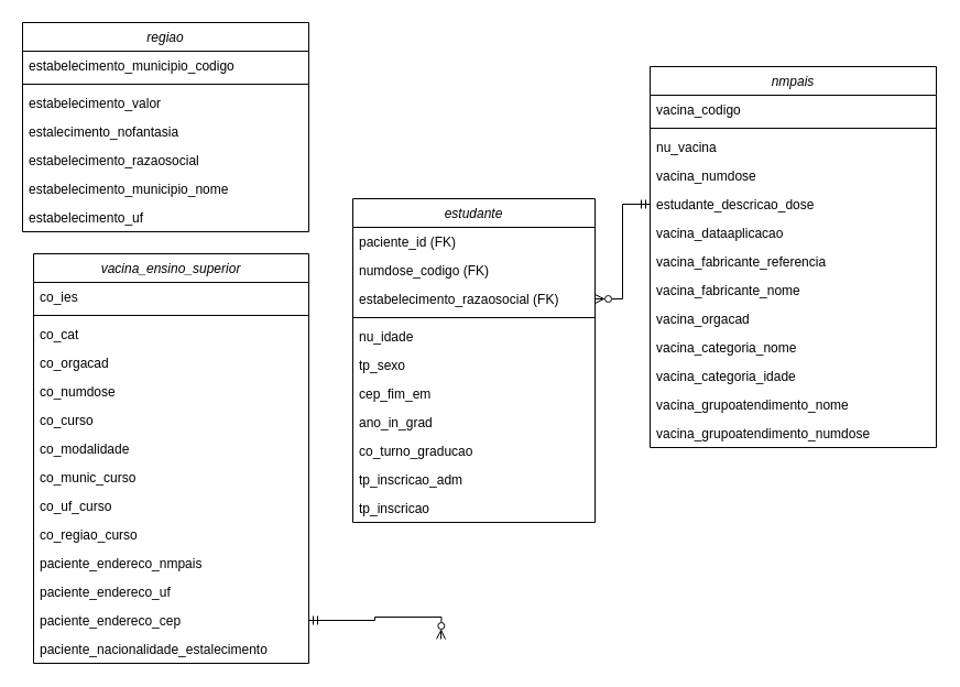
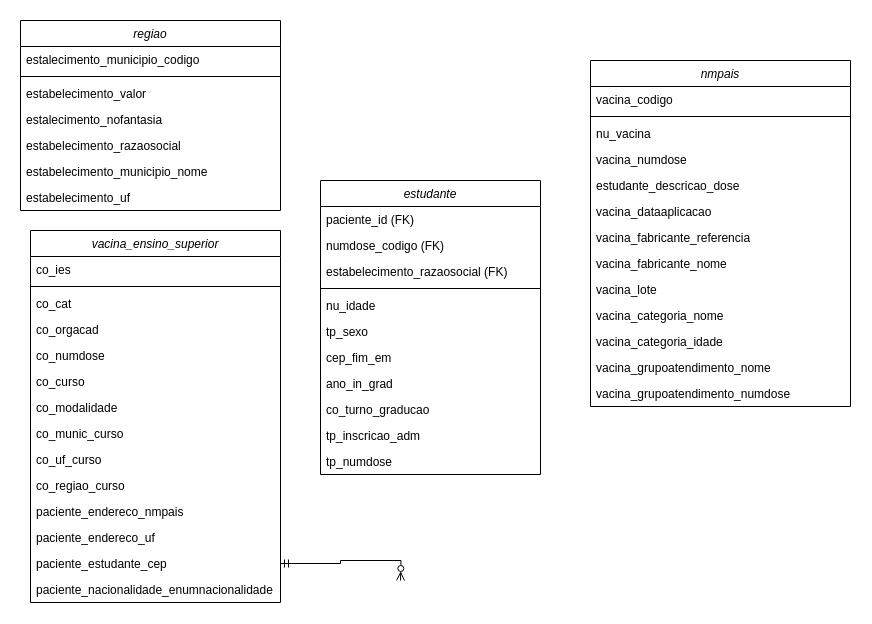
  <mxCell id="0" />
  <mxCell id="1" parent="0" />
  <mxCell id="2" value="vacina_ensino_superior" style="swimlane;fontStyle=2;align=center;verticalAlign=top;childLayout=stackLayout;horizontal=1;startSize=26;horizontalStack=0;resizeParent=1;resizeLast=0;collapsible=1;marginBottom=0;rounded=0;shadow=0;strokeWidth=1;" parent="1" vertex="1"><mxGeometry x="30" y="230" width="250" height="372" as="geometry"><mxRectangle x="90" y="290" width="160" height="26" as="alternateBounds" /></mxGeometry></mxCell>
  <mxCell id="3" value="co_ies" style="text;align=left;verticalAlign=top;spacingLeft=4;spacingRight=4;overflow=hidden;rotatable=0;points=[[0,0.5],[1,0.5]];portConstraint=eastwest;" parent="2" vertex="1"><mxGeometry y="26" width="250" height="26" as="geometry" /></mxCell>
  <mxCell id="4" value="" style="line;html=1;strokeWidth=1;align=left;verticalAlign=middle;spacingTop=-1;spacingLeft=3;spacingRight=3;rotatable=0;labelPosition=right;points=[];portConstraint=eastwest;" parent="2" vertex="1"><mxGeometry y="52" width="250" height="8" as="geometry" /></mxCell>
  <mxCell id="5" value="co_cat" style="text;align=left;verticalAlign=top;spacingLeft=4;spacingRight=4;overflow=hidden;rotatable=0;points=[[0,0.5],[1,0.5]];portConstraint=eastwest;" parent="2" vertex="1"><mxGeometry y="60" width="250" height="26" as="geometry" /></mxCell>
  <mxCell id="6" value="co_orgacad" style="text;align=left;verticalAlign=top;spacingLeft=4;spacingRight=4;overflow=hidden;rotatable=0;points=[[0,0.5],[1,0.5]];portConstraint=eastwest;rounded=0;shadow=0;html=0;" parent="2" vertex="1"><mxGeometry y="86" width="250" height="26" as="geometry" /></mxCell>
  <mxCell id="7" value="co_numdose" style="text;align=left;verticalAlign=top;spacingLeft=4;spacingRight=4;overflow=hidden;rotatable=0;points=[[0,0.5],[1,0.5]];portConstraint=eastwest;" parent="2" vertex="1"><mxGeometry y="112" width="250" height="26" as="geometry" /></mxCell>
  <mxCell id="8" value="co_curso" style="text;align=left;verticalAlign=top;spacingLeft=4;spacingRight=4;overflow=hidden;rotatable=0;points=[[0,0.5],[1,0.5]];portConstraint=eastwest;" parent="2" vertex="1"><mxGeometry y="138" width="250" height="26" as="geometry" /></mxCell>
  <mxCell id="9" value="co_modalidade" style="text;align=left;verticalAlign=top;spacingLeft=4;spacingRight=4;overflow=hidden;rotatable=0;points=[[0,0.5],[1,0.5]];portConstraint=eastwest;" parent="2" vertex="1"><mxGeometry y="164" width="250" height="26" as="geometry" /></mxCell>
  <mxCell id="10" value="co_munic_curso" style="text;align=left;verticalAlign=top;spacingLeft=4;spacingRight=4;overflow=hidden;rotatable=0;points=[[0,0.5],[1,0.5]];portConstraint=eastwest;" parent="2" vertex="1"><mxGeometry y="190" width="250" height="26" as="geometry" /></mxCell>
  <mxCell id="11" value="co_uf_curso" style="text;align=left;verticalAlign=top;spacingLeft=4;spacingRight=4;overflow=hidden;rotatable=0;points=[[0,0.5],[1,0.5]];portConstraint=eastwest;" parent="2" vertex="1"><mxGeometry y="216" width="250" height="26" as="geometry" /></mxCell>
  <mxCell id="12" value="co_regiao_curso" style="text;align=left;verticalAlign=top;spacingLeft=4;spacingRight=4;overflow=hidden;rotatable=0;points=[[0,0.5],[1,0.5]];portConstraint=eastwest;" parent="2" vertex="1"><mxGeometry y="242" width="250" height="26" as="geometry" /></mxCell>
  <mxCell id="13" value="paciente_endereco_nmpais" style="text;align=left;verticalAlign=top;spacingLeft=4;spacingRight=4;overflow=hidden;rotatable=0;points=[[0,0.5],[1,0.5]];portConstraint=eastwest;" parent="2" vertex="1"><mxGeometry y="268" width="250" height="26" as="geometry" /></mxCell>
  <mxCell id="14" value="paciente_endereco_uf" style="text;align=left;verticalAlign=top;spacingLeft=4;spacingRight=4;overflow=hidden;rotatable=0;points=[[0,0.5],[1,0.5]];portConstraint=eastwest;" parent="2" vertex="1"><mxGeometry y="294" width="250" height="26" as="geometry" /></mxCell>
- <mxCell id="15" value="paciente_endereco_cep" style="text;align=left;verticalAlign=top;spacingLeft=4;spacingRight=4;overflow=hidden;rotatable=0;points=[[0,0.5],[1,0.5]];portConstraint=eastwest;" parent="2" vertex="1"><mxGeometry y="320" width="250" height="26" as="geometry" /></mxCell>
- <mxCell id="16" value="paciente_nacionalidade_estalecimento" style="text;align=left;verticalAlign=top;spacingLeft=4;spacingRight=4;overflow=hidden;rotatable=0;points=[[0,0.5],[1,0.5]];portConstraint=eastwest;" parent="2" vertex="1"><mxGeometry y="346" width="250" height="26" as="geometry" /></mxCell>
+ <mxCell id="15" value="paciente_estudante_cep" style="text;align=left;verticalAlign=top;spacingLeft=4;spacingRight=4;overflow=hidden;rotatable=0;points=[[0,0.5],[1,0.5]];portConstraint=eastwest;" parent="2" vertex="1"><mxGeometry y="320" width="250" height="26" as="geometry" /></mxCell>
+ <mxCell id="16" value="paciente_nacionalidade_enumnacionalidade" style="text;align=left;verticalAlign=top;spacingLeft=4;spacingRight=4;overflow=hidden;rotatable=0;points=[[0,0.5],[1,0.5]];portConstraint=eastwest;" parent="2" vertex="1"><mxGeometry y="346" width="250" height="26" as="geometry" /></mxCell>
  <mxCell id="17" value="estudante" style="swimlane;fontStyle=2;align=center;verticalAlign=top;childLayout=stackLayout;horizontal=1;startSize=26;horizontalStack=0;resizeParent=1;resizeLast=0;collapsible=1;marginBottom=0;rounded=0;shadow=0;strokeWidth=1;" parent="1" vertex="1"><mxGeometry x="320" y="180" width="220" height="294" as="geometry"><mxRectangle x="550" y="140" width="160" height="26" as="alternateBounds" /></mxGeometry></mxCell>
  <mxCell id="18" value="paciente_id (FK)" style="text;align=left;verticalAlign=top;spacingLeft=4;spacingRight=4;overflow=hidden;rotatable=0;points=[[0,0.5],[1,0.5]];portConstraint=eastwest;" parent="17" vertex="1"><mxGeometry y="26" width="220" height="26" as="geometry" /></mxCell>
  <mxCell id="19" value="numdose_codigo (FK)" style="text;align=left;verticalAlign=top;spacingLeft=4;spacingRight=4;overflow=hidden;rotatable=0;points=[[0,0.5],[1,0.5]];portConstraint=eastwest;rounded=0;shadow=0;html=0;" parent="17" vertex="1"><mxGeometry y="52" width="220" height="26" as="geometry" /></mxCell>
  <mxCell id="20" value="estabelecimento_razaosocial (FK)" style="text;align=left;verticalAlign=top;spacingLeft=4;spacingRight=4;overflow=hidden;rotatable=0;points=[[0,0.5],[1,0.5]];portConstraint=eastwest;rounded=0;shadow=0;html=0;" parent="17" vertex="1"><mxGeometry y="78" width="220" height="26" as="geometry" /></mxCell>
  <mxCell id="21" value="" style="line;html=1;strokeWidth=1;align=left;verticalAlign=middle;spacingTop=-1;spacingLeft=3;spacingRight=3;rotatable=0;labelPosition=right;points=[];portConstraint=eastwest;" parent="17" vertex="1"><mxGeometry y="104" width="220" height="8" as="geometry" /></mxCell>
  <mxCell id="22" value="nu_idade" style="text;align=left;verticalAlign=top;spacingLeft=4;spacingRight=4;overflow=hidden;rotatable=0;points=[[0,0.5],[1,0.5]];portConstraint=eastwest;" parent="17" vertex="1"><mxGeometry y="112" width="220" height="26" as="geometry" /></mxCell>
  <mxCell id="23" value="tp_sexo" style="text;align=left;verticalAlign=top;spacingLeft=4;spacingRight=4;overflow=hidden;rotatable=0;points=[[0,0.5],[1,0.5]];portConstraint=eastwest;" parent="17" vertex="1"><mxGeometry y="138" width="220" height="26" as="geometry" /></mxCell>
  <mxCell id="24" value="cep_fim_em" style="text;align=left;verticalAlign=top;spacingLeft=4;spacingRight=4;overflow=hidden;rotatable=0;points=[[0,0.5],[1,0.5]];portConstraint=eastwest;" parent="17" vertex="1"><mxGeometry y="164" width="220" height="26" as="geometry" /></mxCell>
  <mxCell id="25" value="ano_in_grad" style="text;align=left;verticalAlign=top;spacingLeft=4;spacingRight=4;overflow=hidden;rotatable=0;points=[[0,0.5],[1,0.5]];portConstraint=eastwest;" vertex="1" parent="17"><mxGeometry y="190" width="220" height="26" as="geometry" /></mxCell>
  <mxCell id="26" value="co_turno_graducao" style="text;align=left;verticalAlign=top;spacingLeft=4;spacingRight=4;overflow=hidden;rotatable=0;points=[[0,0.5],[1,0.5]];portConstraint=eastwest;" vertex="1" parent="17"><mxGeometry y="216" width="220" height="26" as="geometry" /></mxCell>
  <mxCell id="27" value="tp_inscricao_adm" style="text;align=left;verticalAlign=top;spacingLeft=4;spacingRight=4;overflow=hidden;rotatable=0;points=[[0,0.5],[1,0.5]];portConstraint=eastwest;" vertex="1" parent="17"><mxGeometry y="242" width="220" height="26" as="geometry" /></mxCell>
- <mxCell id="28" value="tp_inscricao" style="text;align=left;verticalAlign=top;spacingLeft=4;spacingRight=4;overflow=hidden;rotatable=0;points=[[0,0.5],[1,0.5]];portConstraint=eastwest;" vertex="1" parent="17"><mxGeometry y="268" width="220" height="26" as="geometry" /></mxCell>
+ <mxCell id="28" value="tp_numdose" style="text;align=left;verticalAlign=top;spacingLeft=4;spacingRight=4;overflow=hidden;rotatable=0;points=[[0,0.5],[1,0.5]];portConstraint=eastwest;" vertex="1" parent="17"><mxGeometry y="268" width="220" height="26" as="geometry" /></mxCell>
  <mxCell id="29" value="regiao" style="swimlane;fontStyle=2;align=center;verticalAlign=top;childLayout=stackLayout;horizontal=1;startSize=26;horizontalStack=0;resizeParent=1;resizeLast=0;collapsible=1;marginBottom=0;rounded=0;shadow=0;strokeWidth=1;" parent="1" vertex="1"><mxGeometry x="20" y="20" width="260" height="190" as="geometry"><mxRectangle x="550" y="140" width="160" height="26" as="alternateBounds" /></mxGeometry></mxCell>
- <mxCell id="30" value="estabelecimento_municipio_codigo" style="text;align=left;verticalAlign=top;spacingLeft=4;spacingRight=4;overflow=hidden;rotatable=0;points=[[0,0.5],[1,0.5]];portConstraint=eastwest;" parent="29" vertex="1"><mxGeometry y="26" width="260" height="26" as="geometry" /></mxCell>
+ <mxCell id="30" value="estalecimento_municipio_codigo" style="text;align=left;verticalAlign=top;spacingLeft=4;spacingRight=4;overflow=hidden;rotatable=0;points=[[0,0.5],[1,0.5]];portConstraint=eastwest;" parent="29" vertex="1"><mxGeometry y="26" width="260" height="26" as="geometry" /></mxCell>
  <mxCell id="31" value="" style="line;html=1;strokeWidth=1;align=left;verticalAlign=middle;spacingTop=-1;spacingLeft=3;spacingRight=3;rotatable=0;labelPosition=right;points=[];portConstraint=eastwest;" parent="29" vertex="1"><mxGeometry y="52" width="260" height="8" as="geometry" /></mxCell>
  <mxCell id="32" value="estabelecimento_valor" style="text;align=left;verticalAlign=top;spacingLeft=4;spacingRight=4;overflow=hidden;rotatable=0;points=[[0,0.5],[1,0.5]];portConstraint=eastwest;" parent="29" vertex="1"><mxGeometry y="60" width="260" height="26" as="geometry" /></mxCell>
  <mxCell id="33" value="estalecimento_nofantasia" style="text;align=left;verticalAlign=top;spacingLeft=4;spacingRight=4;overflow=hidden;rotatable=0;points=[[0,0.5],[1,0.5]];portConstraint=eastwest;" parent="29" vertex="1"><mxGeometry y="86" width="260" height="26" as="geometry" /></mxCell>
  <mxCell id="34" value="estabelecimento_razaosocial" style="text;align=left;verticalAlign=top;spacingLeft=4;spacingRight=4;overflow=hidden;rotatable=0;points=[[0,0.5],[1,0.5]];portConstraint=eastwest;" parent="29" vertex="1"><mxGeometry y="112" width="260" height="26" as="geometry" /></mxCell>
  <mxCell id="35" value="estabelecimento_municipio_nome" style="text;align=left;verticalAlign=top;spacingLeft=4;spacingRight=4;overflow=hidden;rotatable=0;points=[[0,0.5],[1,0.5]];portConstraint=eastwest;" parent="29" vertex="1"><mxGeometry y="138" width="260" height="26" as="geometry" /></mxCell>
  <mxCell id="36" value="estabelecimento_uf" style="text;align=left;verticalAlign=top;spacingLeft=4;spacingRight=4;overflow=hidden;rotatable=0;points=[[0,0.5],[1,0.5]];portConstraint=eastwest;" parent="29" vertex="1"><mxGeometry y="164" width="260" height="26" as="geometry" /></mxCell>
  <mxCell id="37" value="nmpais" style="swimlane;fontStyle=2;align=center;verticalAlign=top;childLayout=stackLayout;horizontal=1;startSize=26;horizontalStack=0;resizeParent=1;resizeLast=0;collapsible=1;marginBottom=0;rounded=0;shadow=0;strokeWidth=1;" parent="1" vertex="1"><mxGeometry x="590" y="60" width="260" height="346" as="geometry"><mxRectangle x="550" y="140" width="160" height="26" as="alternateBounds" /></mxGeometry></mxCell>
  <mxCell id="38" value="vacina_codigo" style="text;align=left;verticalAlign=top;spacingLeft=4;spacingRight=4;overflow=hidden;rotatable=0;points=[[0,0.5],[1,0.5]];portConstraint=eastwest;" parent="37" vertex="1"><mxGeometry y="26" width="260" height="26" as="geometry" /></mxCell>
  <mxCell id="39" value="" style="line;html=1;strokeWidth=1;align=left;verticalAlign=middle;spacingTop=-1;spacingLeft=3;spacingRight=3;rotatable=0;labelPosition=right;points=[];portConstraint=eastwest;" parent="37" vertex="1"><mxGeometry y="52" width="260" height="8" as="geometry" /></mxCell>
  <mxCell id="40" value="nu_vacina" style="text;align=left;verticalAlign=top;spacingLeft=4;spacingRight=4;overflow=hidden;rotatable=0;points=[[0,0.5],[1,0.5]];portConstraint=eastwest;" parent="37" vertex="1"><mxGeometry y="60" width="260" height="26" as="geometry" /></mxCell>
  <mxCell id="41" value="vacina_numdose" style="text;align=left;verticalAlign=top;spacingLeft=4;spacingRight=4;overflow=hidden;rotatable=0;points=[[0,0.5],[1,0.5]];portConstraint=eastwest;" parent="37" vertex="1"><mxGeometry y="86" width="260" height="26" as="geometry" /></mxCell>
  <mxCell id="42" value="estudante_descricao_dose" style="text;align=left;verticalAlign=top;spacingLeft=4;spacingRight=4;overflow=hidden;rotatable=0;points=[[0,0.5],[1,0.5]];portConstraint=eastwest;" parent="37" vertex="1"><mxGeometry y="112" width="260" height="26" as="geometry" /></mxCell>
  <mxCell id="43" value="vacina_dataaplicacao" style="text;align=left;verticalAlign=top;spacingLeft=4;spacingRight=4;overflow=hidden;rotatable=0;points=[[0,0.5],[1,0.5]];portConstraint=eastwest;" parent="37" vertex="1"><mxGeometry y="138" width="260" height="26" as="geometry" /></mxCell>
  <mxCell id="44" value="vacina_fabricante_referencia" style="text;align=left;verticalAlign=top;spacingLeft=4;spacingRight=4;overflow=hidden;rotatable=0;points=[[0,0.5],[1,0.5]];portConstraint=eastwest;" parent="37" vertex="1"><mxGeometry y="164" width="260" height="26" as="geometry" /></mxCell>
  <mxCell id="45" value="vacina_fabricante_nome" style="text;align=left;verticalAlign=top;spacingLeft=4;spacingRight=4;overflow=hidden;rotatable=0;points=[[0,0.5],[1,0.5]];portConstraint=eastwest;" parent="37" vertex="1"><mxGeometry y="190" width="260" height="26" as="geometry" /></mxCell>
- <mxCell id="46" value="vacina_orgacad" style="text;align=left;verticalAlign=top;spacingLeft=4;spacingRight=4;overflow=hidden;rotatable=0;points=[[0,0.5],[1,0.5]];portConstraint=eastwest;" parent="37" vertex="1"><mxGeometry y="216" width="260" height="26" as="geometry" /></mxCell>
+ <mxCell id="46" value="vacina_lote" style="text;align=left;verticalAlign=top;spacingLeft=4;spacingRight=4;overflow=hidden;rotatable=0;points=[[0,0.5],[1,0.5]];portConstraint=eastwest;" parent="37" vertex="1"><mxGeometry y="216" width="260" height="26" as="geometry" /></mxCell>
  <mxCell id="47" value="vacina_categoria_nome" style="text;align=left;verticalAlign=top;spacingLeft=4;spacingRight=4;overflow=hidden;rotatable=0;points=[[0,0.5],[1,0.5]];portConstraint=eastwest;" parent="37" vertex="1"><mxGeometry y="242" width="260" height="26" as="geometry" /></mxCell>
  <mxCell id="48" value="vacina_categoria_idade" style="text;align=left;verticalAlign=top;spacingLeft=4;spacingRight=4;overflow=hidden;rotatable=0;points=[[0,0.5],[1,0.5]];portConstraint=eastwest;" parent="37" vertex="1"><mxGeometry y="268" width="260" height="26" as="geometry" /></mxCell>
  <mxCell id="49" value="vacina_grupoatendimento_nome" style="text;align=left;verticalAlign=top;spacingLeft=4;spacingRight=4;overflow=hidden;rotatable=0;points=[[0,0.5],[1,0.5]];portConstraint=eastwest;" parent="37" vertex="1"><mxGeometry y="294" width="260" height="26" as="geometry" /></mxCell>
  <mxCell id="50" value="vacina_grupoatendimento_numdose" style="text;align=left;verticalAlign=top;spacingLeft=4;spacingRight=4;overflow=hidden;rotatable=0;points=[[0,0.5],[1,0.5]];portConstraint=eastwest;" parent="37" vertex="1"><mxGeometry y="320" width="260" height="26" as="geometry" /></mxCell>
  <mxCell id="51" style="edgeStyle=orthogonalEdgeStyle;rounded=0;orthogonalLoop=1;jettySize=auto;html=1;startArrow=ERmandOne;startFill=0;endArrow=ERzeroToMany;endFill=0;" parent="1" source="15" edge="1"><mxGeometry relative="1" as="geometry"><mxPoint x="400" y="580" as="targetPoint" /></mxGeometry></mxCell>
- <mxCell id="52" style="edgeStyle=orthogonalEdgeStyle;rounded=0;orthogonalLoop=1;jettySize=auto;html=1;exitX=0;exitY=0.5;exitDx=0;exitDy=0;entryX=1;entryY=0.5;entryDx=0;entryDy=0;startArrow=ERmandOne;startFill=0;endArrow=ERzeroToMany;endFill=0;" parent="1" source="42" target="20" edge="1"><mxGeometry relative="1" as="geometry" /></mxCell>
